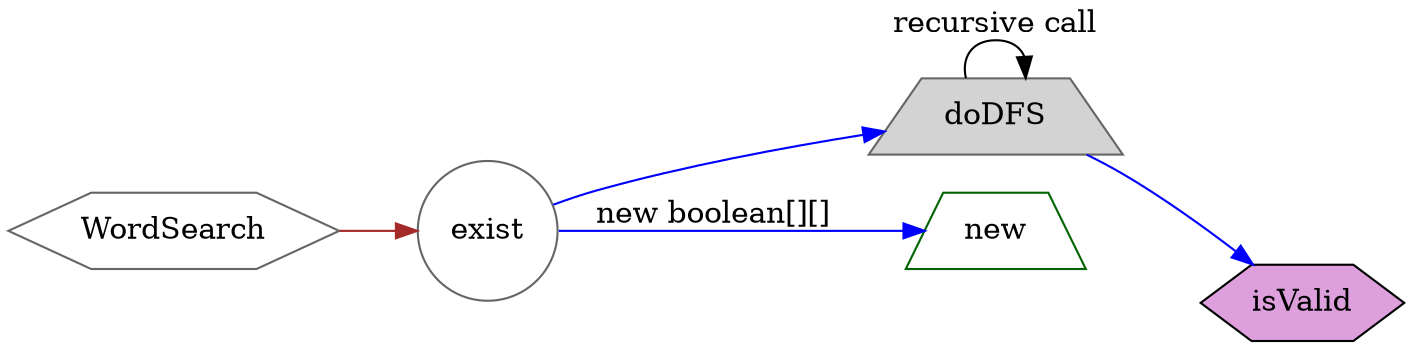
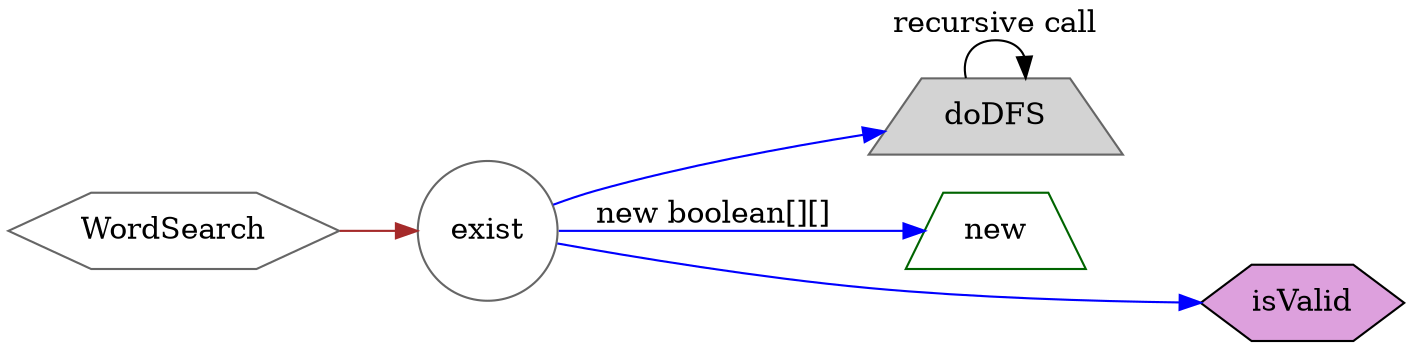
  digraph {
    rankdir=LR
    node [color=gray40 fillcolor=white shape=hexagon style=filled]
    edge [color=blue]
    WordSearch
    exist [shape=circle]
    doDFS [fillcolor=lightgrey shape=trapezium]
    new [color=darkgreen shape=trapezium]
    isValid [color=black fillcolor=plum]
    WordSearch -> exist [color=brown]
    exist -> doDFS
    exist -> new [label="new boolean[][]"]
    doDFS -> doDFS [color=black label="recursive call"]
-   doDFS -> isValid
+   exist -> isValid
  }
